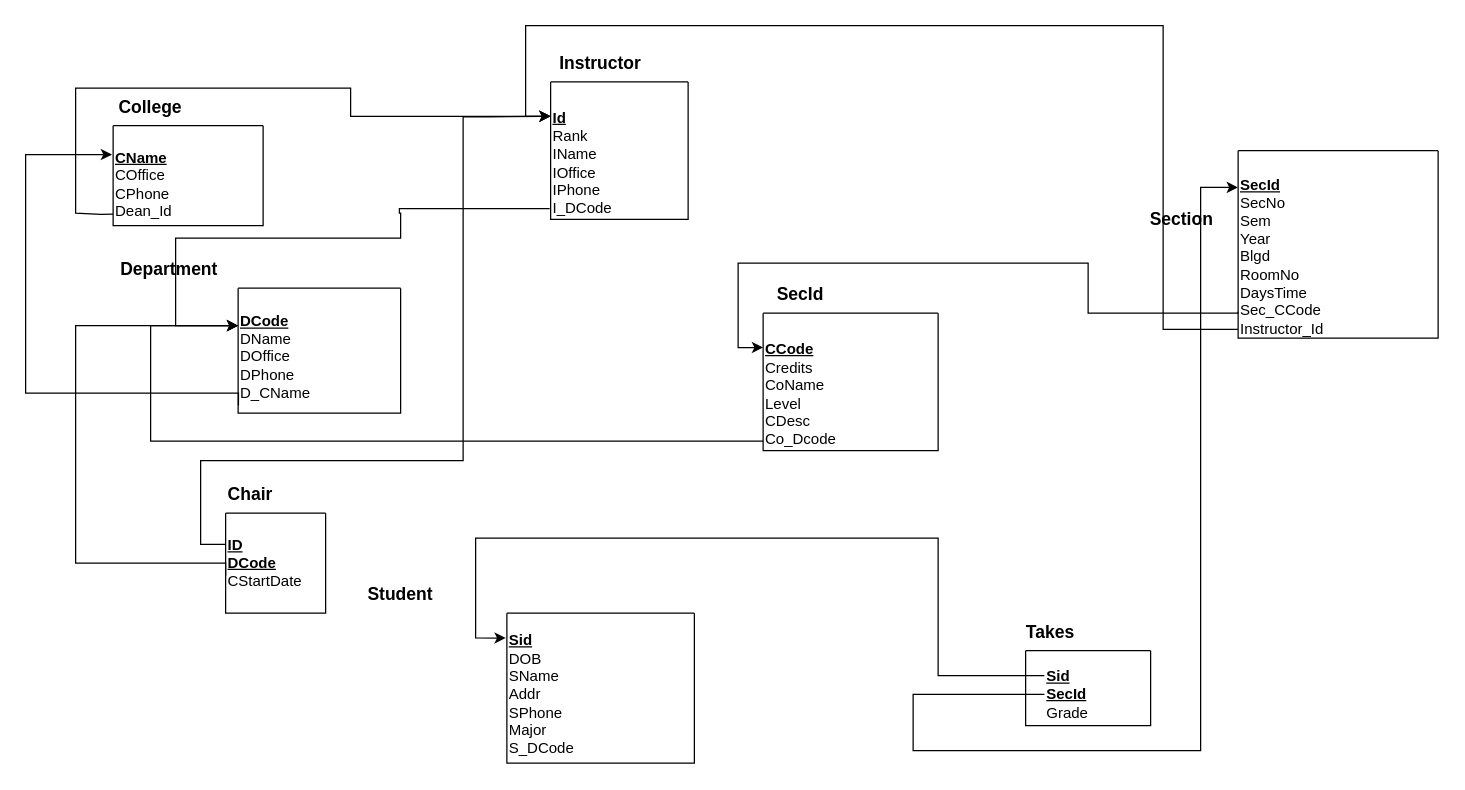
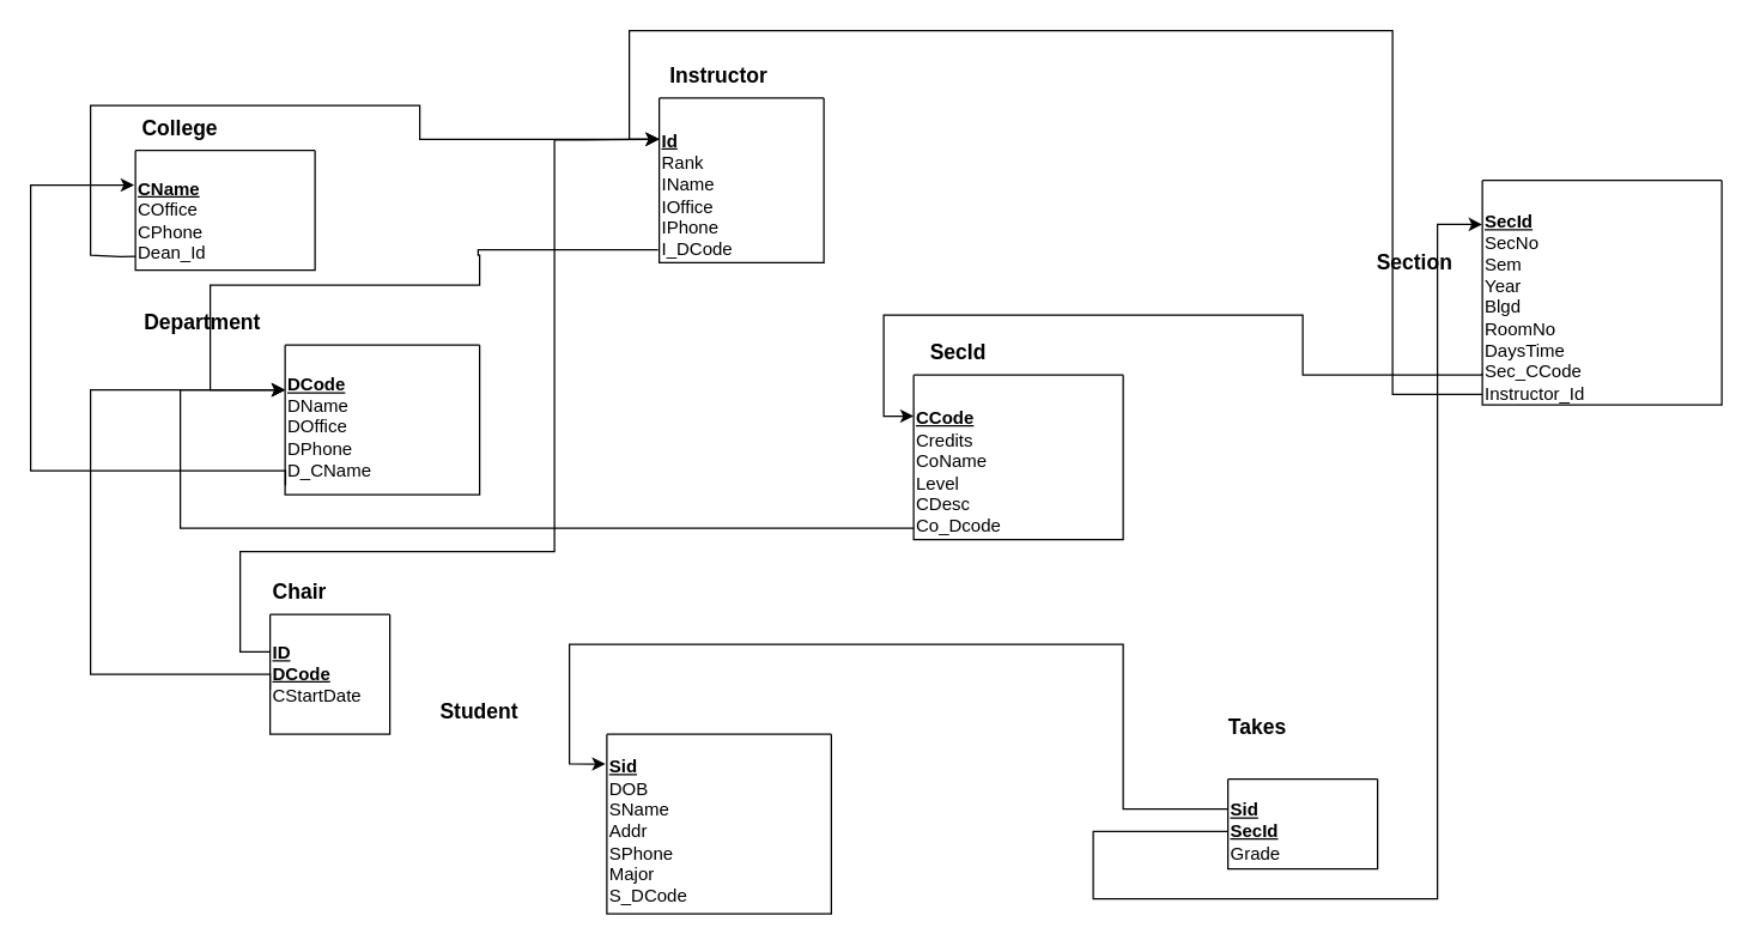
  <mxCell id="0" />
  <mxCell id="1" parent="0" />
  <mxCell id="2" style="edgeStyle=orthogonalEdgeStyle;rounded=0;orthogonalLoop=1;jettySize=auto;html=1;exitX=0.001;exitY=0.843;exitDx=0;exitDy=0;entryX=0;entryY=0.25;entryDx=0;entryDy=0;exitPerimeter=0;" parent="1" source="31" target="7" edge="1"><mxGeometry relative="1" as="geometry"><Array as="points"><mxPoint x="80" y="171" /><mxPoint x="60" y="170" /><mxPoint x="60" y="70" /><mxPoint x="280" y="70" /><mxPoint x="280" y="93" /></Array></mxGeometry></mxCell>
  <mxCell id="3" value="" style="swimlane;startSize=0;" parent="1" vertex="1"><mxGeometry x="90" y="100" width="120" height="80" as="geometry" /></mxCell>
  <mxCell id="4" value="&lt;b&gt;&lt;font style=&quot;font-size: 14px;&quot;&gt;College&lt;/font&gt;&lt;/b&gt;" style="text;html=1;strokeColor=none;fillColor=none;align=center;verticalAlign=middle;whiteSpace=wrap;rounded=0;" parent="3" vertex="1"><mxGeometry y="-30" width="60" height="30" as="geometry" /></mxCell>
  <mxCell id="5" value="&lt;b&gt;&lt;font style=&quot;font-size: 14px;&quot;&gt;Department&lt;/font&gt;&lt;/b&gt;" style="text;html=1;strokeColor=none;fillColor=none;align=center;verticalAlign=middle;whiteSpace=wrap;rounded=0;" parent="1" vertex="1"><mxGeometry x="105" y="200" width="60" height="30" as="geometry" /></mxCell>
  <mxCell id="6" style="edgeStyle=orthogonalEdgeStyle;rounded=0;orthogonalLoop=1;jettySize=auto;html=1;exitX=-0.007;exitY=0.922;exitDx=0;exitDy=0;exitPerimeter=0;" parent="1" source="7" edge="1"><mxGeometry relative="1" as="geometry"><mxPoint x="190" y="260" as="targetPoint" /><Array as="points"><mxPoint x="319" y="166" /><mxPoint x="319" y="170" /><mxPoint x="320" y="190" /><mxPoint x="140" y="190" /><mxPoint x="140" y="260" /></Array></mxGeometry></mxCell>
  <mxCell id="7" value="" style="swimlane;startSize=0;" parent="1" vertex="1"><mxGeometry x="440" y="65" width="110" height="110" as="geometry" /></mxCell>
  <mxCell id="8" value="&lt;b&gt;&lt;u&gt;Id&lt;/u&gt;&lt;/b&gt;&lt;br&gt;Rank&lt;br&gt;IName&lt;br&gt;IOffice&lt;br&gt;IPhone&lt;br&gt;I_DCode" style="text;html=1;strokeColor=none;fillColor=none;align=left;verticalAlign=middle;whiteSpace=wrap;rounded=0;" parent="7" vertex="1"><mxGeometry y="50" width="70" height="30" as="geometry" /></mxCell>
  <mxCell id="9" value="&lt;b&gt;&lt;font style=&quot;font-size: 14px;&quot;&gt;Instructor&lt;/font&gt;&lt;/b&gt;" style="text;html=1;strokeColor=none;fillColor=none;align=center;verticalAlign=middle;whiteSpace=wrap;rounded=0;" parent="1" vertex="1"><mxGeometry x="450" y="35" width="60" height="30" as="geometry" /></mxCell>
  <mxCell id="10" value="" style="swimlane;startSize=0;" parent="1" vertex="1"><mxGeometry x="190" y="230" width="130" height="100" as="geometry" /></mxCell>
  <mxCell id="11" value="&lt;b&gt;&lt;u&gt;DCode&lt;/u&gt;&lt;/b&gt;&lt;br&gt;DName&lt;br&gt;DOffice&lt;br&gt;DPhone&lt;br&gt;D_CName" style="text;html=1;strokeColor=none;fillColor=none;align=left;verticalAlign=middle;whiteSpace=wrap;rounded=0;" parent="10" vertex="1"><mxGeometry y="30" width="60" height="50" as="geometry" /></mxCell>
  <mxCell id="12" style="edgeStyle=orthogonalEdgeStyle;rounded=0;orthogonalLoop=1;jettySize=auto;html=1;exitX=0;exitY=0.931;exitDx=0;exitDy=0;exitPerimeter=0;" parent="1" source="13" edge="1"><mxGeometry relative="1" as="geometry"><mxPoint x="190" y="260" as="targetPoint" /><Array as="points"><mxPoint x="120" y="352" /><mxPoint x="120" y="260" /></Array></mxGeometry></mxCell>
  <mxCell id="13" value="" style="swimlane;startSize=0;" parent="1" vertex="1"><mxGeometry x="610" y="250" width="140" height="110" as="geometry" /></mxCell>
  <mxCell id="14" value="&lt;b&gt;&lt;u&gt;CCode&lt;/u&gt;&lt;/b&gt;&lt;br&gt;Credits&lt;br&gt;CoName&lt;br&gt;Level&lt;br&gt;CDesc&lt;br&gt;Co_Dcode" style="text;html=1;strokeColor=none;fillColor=none;align=left;verticalAlign=middle;whiteSpace=wrap;rounded=0;" parent="13" vertex="1"><mxGeometry y="50" width="60" height="30" as="geometry" /></mxCell>
  <mxCell id="15" value="&lt;font style=&quot;font-size: 14px;&quot;&gt;&lt;b&gt;SecId&lt;/b&gt;&lt;/font&gt;" style="text;html=1;strokeColor=none;fillColor=none;align=center;verticalAlign=middle;whiteSpace=wrap;rounded=0;" parent="13" vertex="1"><mxGeometry y="-30" width="60" height="30" as="geometry" /></mxCell>
  <mxCell id="16" value="" style="swimlane;startSize=0;" parent="1" vertex="1"><mxGeometry x="405" y="490" width="150" height="120" as="geometry" /></mxCell>
  <mxCell id="17" value="&lt;b&gt;&lt;u&gt;Sid&lt;/u&gt;&lt;/b&gt;&lt;br&gt;DOB&lt;br&gt;SName&lt;br&gt;Addr&lt;br&gt;SPhone&lt;br&gt;Major&lt;br&gt;S_DCode" style="text;html=1;strokeColor=none;fillColor=none;align=left;verticalAlign=middle;whiteSpace=wrap;rounded=0;" parent="16" vertex="1"><mxGeometry y="50" width="60" height="30" as="geometry" /></mxCell>
  <mxCell id="18" value="&lt;b&gt;&lt;font style=&quot;font-size: 14px;&quot;&gt;Student&lt;/font&gt;&lt;/b&gt;" style="text;html=1;strokeColor=none;fillColor=none;align=center;verticalAlign=middle;whiteSpace=wrap;rounded=0;" parent="1" vertex="1"><mxGeometry x="290" y="460" width="60" height="30" as="geometry" /></mxCell>
  <mxCell id="19" style="edgeStyle=orthogonalEdgeStyle;rounded=0;orthogonalLoop=1;jettySize=auto;html=1;exitX=-0.001;exitY=0.953;exitDx=0;exitDy=0;entryX=0;entryY=0.25;entryDx=0;entryDy=0;exitPerimeter=0;" parent="1" source="21" target="7" edge="1"><mxGeometry relative="1" as="geometry"><mxPoint x="410" y="90" as="targetPoint" /><Array as="points"><mxPoint x="930" y="263" /><mxPoint x="930" y="20" /><mxPoint x="420" y="20" /><mxPoint x="420" y="93" /></Array></mxGeometry></mxCell>
  <mxCell id="20" style="edgeStyle=orthogonalEdgeStyle;rounded=0;orthogonalLoop=1;jettySize=auto;html=1;exitX=-0.001;exitY=0.859;exitDx=0;exitDy=0;entryX=0;entryY=0.25;entryDx=0;entryDy=0;exitPerimeter=0;" parent="1" source="21" target="13" edge="1"><mxGeometry relative="1" as="geometry"><mxPoint x="670" y="180" as="targetPoint" /><Array as="points"><mxPoint x="990" y="250" /><mxPoint x="870" y="250" /><mxPoint x="870" y="210" /><mxPoint x="590" y="210" /><mxPoint x="590" y="277" /></Array></mxGeometry></mxCell>
  <mxCell id="21" value="" style="swimlane;startSize=0;" parent="1" vertex="1"><mxGeometry x="990" y="120" width="160" height="150" as="geometry" /></mxCell>
  <mxCell id="22" value="&lt;b&gt;&lt;u&gt;SecId&lt;/u&gt;&lt;/b&gt;&lt;br&gt;SecNo&lt;br&gt;Sem&lt;br&gt;Year&lt;br&gt;Blgd&lt;br&gt;RoomNo&lt;br&gt;DaysTime&lt;br&gt;Sec_CCode&lt;br&gt;Instructor_Id" style="text;html=1;strokeColor=none;fillColor=none;align=left;verticalAlign=middle;whiteSpace=wrap;rounded=0;" parent="21" vertex="1"><mxGeometry y="70" width="60" height="30" as="geometry" /></mxCell>
  <mxCell id="23" value="&lt;font style=&quot;font-size: 14px;&quot;&gt;&lt;b&gt;Section&lt;/b&gt;&lt;/font&gt;" style="text;html=1;strokeColor=none;fillColor=none;align=center;verticalAlign=middle;whiteSpace=wrap;rounded=0;" parent="1" vertex="1"><mxGeometry x="915" y="160" width="60" height="30" as="geometry" /></mxCell>
  <mxCell id="24" style="edgeStyle=orthogonalEdgeStyle;rounded=0;orthogonalLoop=1;jettySize=auto;html=1;exitX=0;exitY=0;exitDx=0;exitDy=0;entryX=-0.006;entryY=0.166;entryDx=0;entryDy=0;entryPerimeter=0;" edge="1" parent="1" source="26" target="16"><mxGeometry relative="1" as="geometry"><mxPoint x="380" y="510" as="targetPoint" /><Array as="points"><mxPoint x="750" y="540" /><mxPoint x="750" y="430" /><mxPoint x="380" y="430" /><mxPoint x="380" y="510" /></Array></mxGeometry></mxCell>
  <mxCell id="25" value="" style="swimlane;startSize=0;" parent="1" vertex="1"><mxGeometry x="820" y="520" width="100" height="60" as="geometry" /></mxCell>
- <mxCell id="26" value="&lt;b&gt;&lt;u&gt;Sid&lt;/u&gt;&lt;/b&gt;&lt;br&gt;&lt;b&gt;&lt;u&gt;SecId&lt;/u&gt;&lt;/b&gt;&lt;br&gt;Grade" style="text;html=1;strokeColor=none;fillColor=none;align=left;verticalAlign=middle;whiteSpace=wrap;rounded=0;" parent="25" vertex="1"><mxGeometry x="15" y="20" width="60" height="30" as="geometry" /></mxCell>
- <mxCell id="27" value="&lt;font style=&quot;font-size: 14px;&quot;&gt;&lt;b&gt;Takes&lt;/b&gt;&lt;/font&gt;" style="text;html=1;strokeColor=none;fillColor=none;align=center;verticalAlign=middle;whiteSpace=wrap;rounded=0;" parent="1" vertex="1"><mxGeometry x="810" y="490" width="60" height="30" as="geometry" /></mxCell>
+ <mxCell id="26" value="&lt;b&gt;&lt;u&gt;Sid&lt;/u&gt;&lt;/b&gt;&lt;br&gt;&lt;b&gt;&lt;u&gt;SecId&lt;/u&gt;&lt;/b&gt;&lt;br&gt;Grade" style="text;html=1;strokeColor=none;fillColor=none;align=left;verticalAlign=middle;whiteSpace=wrap;rounded=0;" parent="25" vertex="1"><mxGeometry y="20" width="60" height="30" as="geometry" /></mxCell>
+ <mxCell id="27" value="&lt;font style=&quot;font-size: 14px;&quot;&gt;&lt;b&gt;Takes&lt;/b&gt;&lt;/font&gt;" style="text;html=1;strokeColor=none;fillColor=none;align=center;verticalAlign=middle;whiteSpace=wrap;rounded=0;" parent="1" vertex="1"><mxGeometry x="810" y="470" width="60" height="30" as="geometry" /></mxCell>
  <mxCell id="28" value="" style="swimlane;startSize=0;" parent="1" vertex="1"><mxGeometry x="180" y="410" width="80" height="80" as="geometry" /></mxCell>
  <mxCell id="29" value="&lt;b&gt;&lt;u&gt;ID&lt;/u&gt;&lt;/b&gt;&lt;br&gt;&lt;b style=&quot;border-color: var(--border-color);&quot;&gt;&lt;u style=&quot;border-color: var(--border-color);&quot;&gt;DCode&lt;/u&gt;&lt;/b&gt;&lt;br&gt;&lt;div style=&quot;&quot;&gt;&lt;span style=&quot;background-color: initial;&quot;&gt;CStartDate&lt;/span&gt;&lt;/div&gt;" style="text;html=1;strokeColor=none;fillColor=none;align=left;verticalAlign=middle;whiteSpace=wrap;rounded=0;" parent="28" vertex="1"><mxGeometry y="25" width="60" height="30" as="geometry" /></mxCell>
  <mxCell id="30" value="&lt;font style=&quot;font-size: 14px;&quot;&gt;&lt;b&gt;Chair&lt;/b&gt;&lt;/font&gt;" style="text;html=1;strokeColor=none;fillColor=none;align=center;verticalAlign=middle;whiteSpace=wrap;rounded=0;" parent="1" vertex="1"><mxGeometry x="170" y="380" width="60" height="30" as="geometry" /></mxCell>
  <mxCell id="31" value="&lt;b&gt;&lt;u&gt;&lt;br&gt;CName&lt;/u&gt;&lt;/b&gt;&lt;br&gt;COffice&lt;br&gt;CPhone&lt;br&gt;Dean_Id" style="text;html=1;align=left;verticalAlign=middle;resizable=0;points=[];autosize=1;strokeColor=none;fillColor=none;" parent="1" vertex="1"><mxGeometry x="90" y="95" width="70" height="90" as="geometry" /></mxCell>
  <mxCell id="32" style="edgeStyle=orthogonalEdgeStyle;rounded=0;orthogonalLoop=1;jettySize=auto;html=1;exitX=0.002;exitY=0.938;exitDx=0;exitDy=0;entryX=-0.013;entryY=0.313;entryDx=0;entryDy=0;entryPerimeter=0;exitPerimeter=0;" parent="1" source="10" target="31" edge="1"><mxGeometry relative="1" as="geometry"><Array as="points"><mxPoint x="190" y="314" /><mxPoint x="20" y="314" /><mxPoint x="20" y="123" /></Array></mxGeometry></mxCell>
  <mxCell id="33" style="edgeStyle=orthogonalEdgeStyle;rounded=0;orthogonalLoop=1;jettySize=auto;html=1;exitX=0;exitY=0.5;exitDx=0;exitDy=0;entryX=-0.001;entryY=0.196;entryDx=0;entryDy=0;entryPerimeter=0;" parent="1" source="26" target="21" edge="1"><mxGeometry relative="1" as="geometry"><mxPoint x="580" y="160" as="targetPoint" /><Array as="points"><mxPoint x="730" y="555" /><mxPoint x="730" y="600" /><mxPoint x="960" y="600" /><mxPoint x="960" y="149" /></Array></mxGeometry></mxCell>
  <mxCell id="34" style="edgeStyle=orthogonalEdgeStyle;rounded=0;orthogonalLoop=1;jettySize=auto;html=1;entryX=0;entryY=0;entryDx=0;entryDy=0;exitX=0;exitY=0.5;exitDx=0;exitDy=0;" parent="1" target="11" edge="1"><mxGeometry relative="1" as="geometry"><mxPoint x="119.97" y="270" as="targetPoint" /><mxPoint x="179.99" y="460" as="sourcePoint" /><Array as="points"><mxPoint x="180" y="450" /><mxPoint x="60" y="450" /><mxPoint x="60" y="260" /></Array></mxGeometry></mxCell>
  <mxCell id="35" style="edgeStyle=orthogonalEdgeStyle;rounded=0;orthogonalLoop=1;jettySize=auto;html=1;exitX=0;exitY=0;exitDx=0;exitDy=0;entryX=0;entryY=0.25;entryDx=0;entryDy=0;" parent="1" source="29" target="7" edge="1"><mxGeometry relative="1" as="geometry"><mxPoint x="280" y="90" as="targetPoint" /><Array as="points"><mxPoint x="160" y="435" /><mxPoint x="160" y="368" /><mxPoint x="370" y="368" /><mxPoint x="370" y="93" /><mxPoint x="390" y="93" /></Array></mxGeometry></mxCell>
